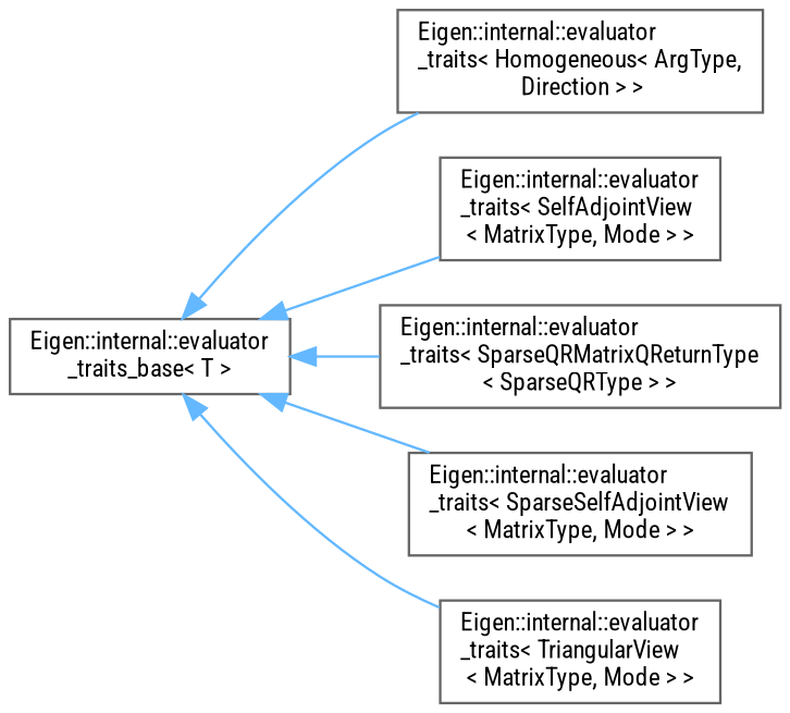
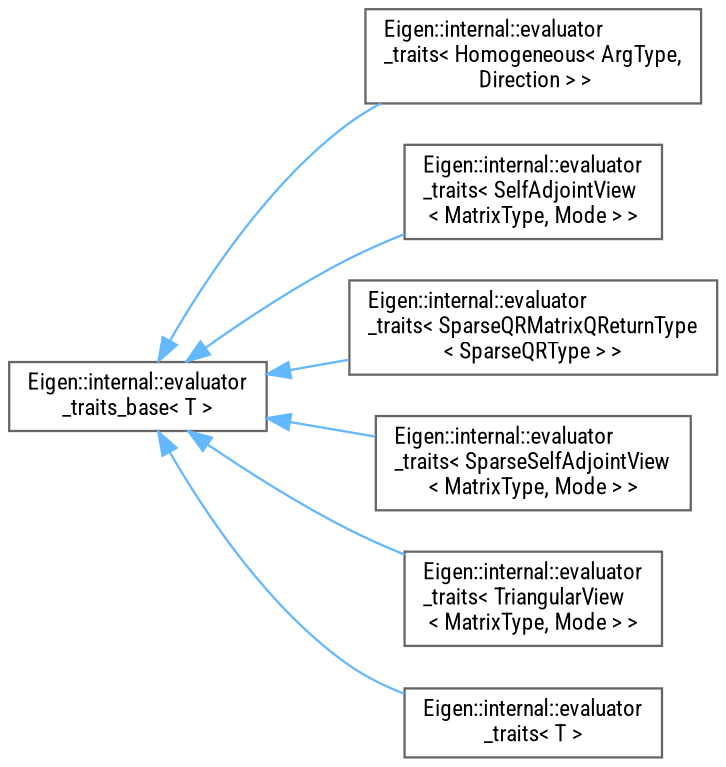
  digraph {
    rankdir=LR
    fontname="Roboto Condensed"
    node [color=grey40 fillcolor=white fontname="Roboto Condensed" fontsize=10 shape=box style=filled]
    edge [color=steelblue1 dir=back fontname="Roboto Condensed" fontsize=10 labelfontname=Helvetica labelfontsize=10 style=solid]
    n1 [height=0.2 label="Eigen::internal::evaluator\l_traits_base\< T \>" width=0.4]
    n2 [height=0.2 label="Eigen::internal::evaluator\l_traits\< Homogeneous\< ArgType,\l Direction \> \>" width=0.4]
    n3 [height=0.2 label="Eigen::internal::evaluator\l_traits\< SelfAdjointView\l\< MatrixType, Mode \> \>" width=0.4]
    n4 [height=0.2 label="Eigen::internal::evaluator\l_traits\< SparseQRMatrixQReturnType\l\< SparseQRType \> \>" width=0.4]
    n5 [height=0.2 label="Eigen::internal::evaluator\l_traits\< SparseSelfAdjointView\l\< MatrixType, Mode \> \>" width=0.4]
    n6 [height=0.2 label="Eigen::internal::evaluator\l_traits\< TriangularView\l\< MatrixType, Mode \> \>" width=0.4]
+   n7 [height=0.2 label="Eigen::internal::evaluator\l_traits\< T \>" width=0.4]
    n1 -> n2
    n1 -> n3
    n1 -> n4
    n1 -> n5
    n1 -> n6
+   n1 -> n7
  }
